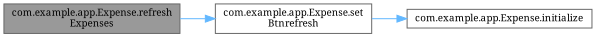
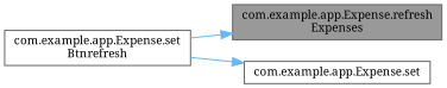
  digraph {
    fontname="Noto Serif"
    rankdir=LR
    node [color=grey40 fillcolor=white fontname="Noto Serif" fontsize=10 shape=box style=filled]
    edge [color=steelblue1 fontname="Noto Serif" fontsize=10 labelfontname=Helvetica labelfontsize=10 style=solid]
    n1 [color=gray40 fillcolor=grey60 fontcolor=black height=0.2 label="com.example.app.Expense.refresh\lExpenses" width=0.4]
    n2 [height=0.2 label="com.example.app.Expense.set\lBtnrefresh" width=0.4]
-   n3 [height=0.2 label="com.example.app.Expense.initialize" width=0.4]
-   n1 -> n2
+   n3 [height=0.2 label="com.example.app.Expense.set" width=0.4]
+   n2 -> n1
    n2 -> n3
  }
